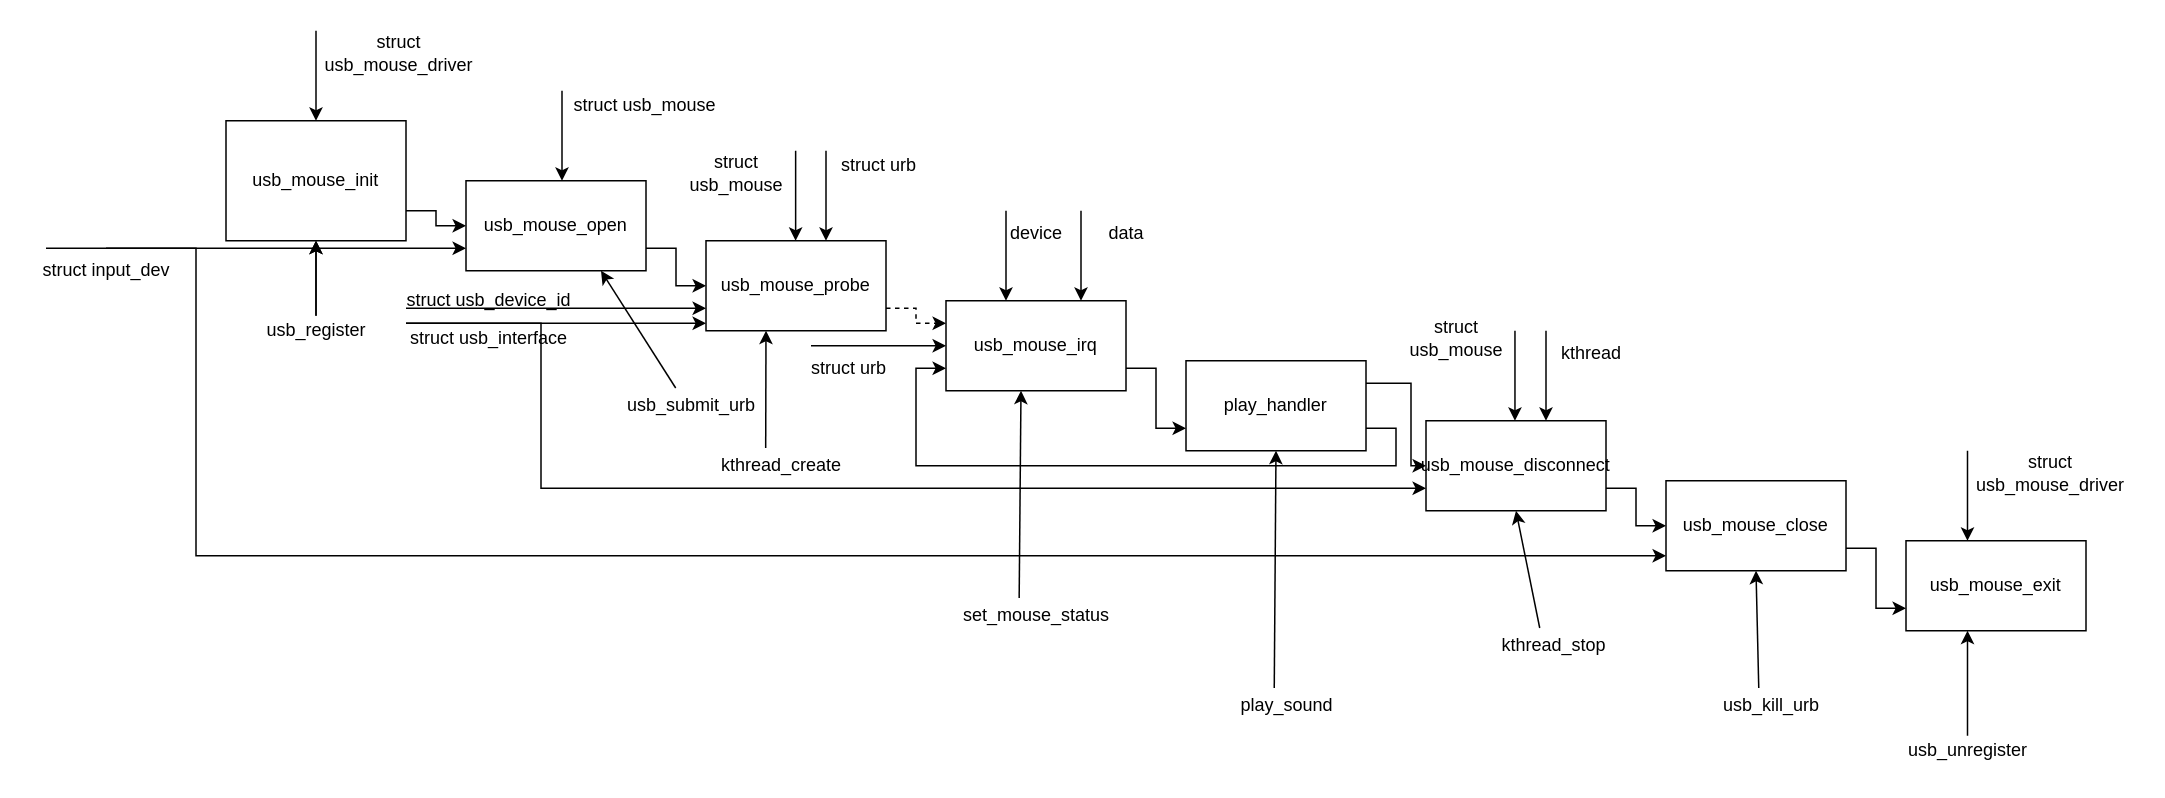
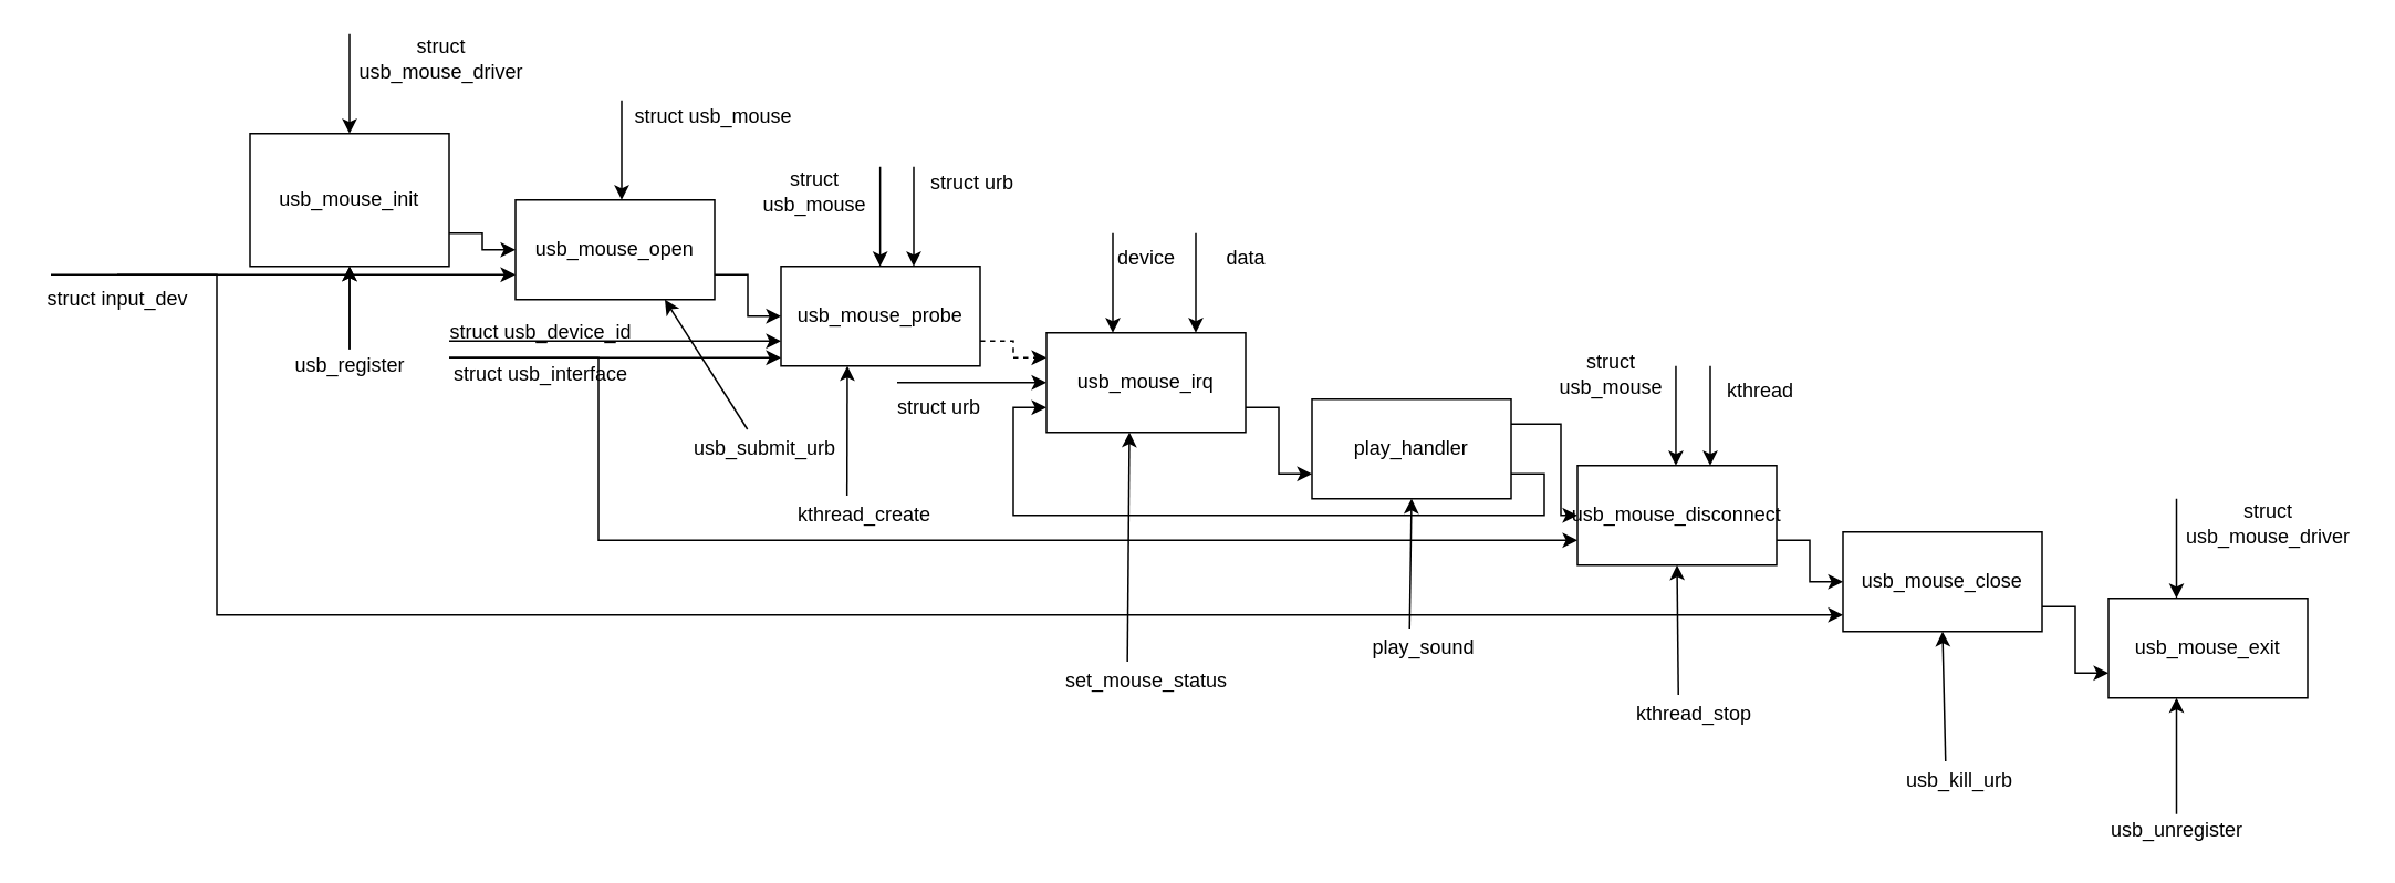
  <mxCell id="0" />
  <mxCell id="1" parent="0" />
  <mxCell id="2" style="edgeStyle=orthogonalEdgeStyle;rounded=0;orthogonalLoop=1;jettySize=auto;html=1;exitX=1;exitY=0.75;exitDx=0;exitDy=0;entryX=0;entryY=0.5;entryDx=0;entryDy=0;" edge="1" parent="1" source="3" target="5"><mxGeometry relative="1" as="geometry" /></mxCell>
  <mxCell id="3" value="usb_mouse_init" style="rounded=0;whiteSpace=wrap;html=1;" vertex="1" parent="1"><mxGeometry x="150" y="80" width="120" height="80" as="geometry" /></mxCell>
  <mxCell id="4" style="edgeStyle=orthogonalEdgeStyle;rounded=0;orthogonalLoop=1;jettySize=auto;html=1;exitX=1;exitY=0.75;exitDx=0;exitDy=0;entryX=0;entryY=0.5;entryDx=0;entryDy=0;" edge="1" parent="1" source="5" target="7"><mxGeometry relative="1" as="geometry" /></mxCell>
  <mxCell id="5" value="usb_mouse_open" style="rounded=0;whiteSpace=wrap;html=1;" vertex="1" parent="1"><mxGeometry x="310" y="120" width="120" height="60" as="geometry" /></mxCell>
  <mxCell id="6" style="edgeStyle=orthogonalEdgeStyle;rounded=0;orthogonalLoop=1;jettySize=auto;html=1;exitX=1;exitY=0.75;exitDx=0;exitDy=0;entryX=0;entryY=0.25;entryDx=0;entryDy=0;dashed=1;" edge="1" parent="1" source="7" target="9"><mxGeometry relative="1" as="geometry" /></mxCell>
  <mxCell id="7" value="usb_mouse_probe" style="rounded=0;whiteSpace=wrap;html=1;" vertex="1" parent="1"><mxGeometry x="470" y="160" width="120" height="60" as="geometry" /></mxCell>
  <mxCell id="8" style="edgeStyle=orthogonalEdgeStyle;rounded=0;orthogonalLoop=1;jettySize=auto;html=1;exitX=1;exitY=0.75;exitDx=0;exitDy=0;entryX=0;entryY=0.75;entryDx=0;entryDy=0;" edge="1" parent="1" source="9" target="11"><mxGeometry relative="1" as="geometry" /></mxCell>
  <mxCell id="9" value="usb_mouse_irq" style="rounded=0;whiteSpace=wrap;html=1;" vertex="1" parent="1"><mxGeometry x="630" y="200" width="120" height="60" as="geometry" /></mxCell>
  <mxCell id="10" style="edgeStyle=orthogonalEdgeStyle;rounded=0;orthogonalLoop=1;jettySize=auto;html=1;exitX=1;exitY=0.25;exitDx=0;exitDy=0;entryX=0;entryY=0.5;entryDx=0;entryDy=0;" edge="1" parent="1" source="11" target="13"><mxGeometry relative="1" as="geometry"><Array as="points"><mxPoint x="940" y="255" /><mxPoint x="940" y="310" /></Array></mxGeometry></mxCell>
  <mxCell id="11" value="play_handler" style="rounded=0;whiteSpace=wrap;html=1;" vertex="1" parent="1"><mxGeometry x="790" y="240" width="120" height="60" as="geometry" /></mxCell>
  <mxCell id="12" style="edgeStyle=orthogonalEdgeStyle;rounded=0;orthogonalLoop=1;jettySize=auto;html=1;exitX=1;exitY=0.75;exitDx=0;exitDy=0;entryX=0;entryY=0.5;entryDx=0;entryDy=0;" edge="1" parent="1" source="13" target="15"><mxGeometry relative="1" as="geometry" /></mxCell>
  <mxCell id="13" value="usb_mouse_disconnect" style="rounded=0;whiteSpace=wrap;html=1;" vertex="1" parent="1"><mxGeometry x="950" y="280" width="120" height="60" as="geometry" /></mxCell>
  <mxCell id="14" style="edgeStyle=orthogonalEdgeStyle;rounded=0;orthogonalLoop=1;jettySize=auto;html=1;exitX=1;exitY=0.75;exitDx=0;exitDy=0;entryX=0;entryY=0.75;entryDx=0;entryDy=0;" edge="1" parent="1" source="15" target="16"><mxGeometry relative="1" as="geometry" /></mxCell>
  <mxCell id="15" value="usb_mouse_close" style="rounded=0;whiteSpace=wrap;html=1;" vertex="1" parent="1"><mxGeometry x="1110" y="320" width="120" height="60" as="geometry" /></mxCell>
  <mxCell id="16" value="usb_mouse_exit" style="rounded=0;whiteSpace=wrap;html=1;" vertex="1" parent="1"><mxGeometry x="1270" y="360" width="120" height="60" as="geometry" /></mxCell>
  <mxCell id="17" value="" style="endArrow=classic;html=1;rounded=0;entryX=0.75;entryY=0;entryDx=0;entryDy=0;" edge="1" parent="1" target="9"><mxGeometry width="50" height="50" relative="1" as="geometry"><mxPoint x="720" y="140" as="sourcePoint" /><mxPoint x="400" y="340" as="targetPoint" /></mxGeometry></mxCell>
  <mxCell id="18" value="data" style="text;html=1;align=center;verticalAlign=middle;resizable=0;points=[];autosize=1;strokeColor=none;fillColor=none;" vertex="1" parent="1"><mxGeometry x="730" y="145" width="40" height="20" as="geometry" /></mxCell>
  <mxCell id="19" value="" style="endArrow=classic;html=1;rounded=0;exitX=1;exitY=0.75;exitDx=0;exitDy=0;entryX=0;entryY=0.75;entryDx=0;entryDy=0;edgeStyle=orthogonalEdgeStyle;" edge="1" parent="1" source="11" target="9"><mxGeometry width="50" height="50" relative="1" as="geometry"><mxPoint x="460" y="380" as="sourcePoint" /><mxPoint x="510" y="330" as="targetPoint" /><Array as="points"><mxPoint x="930" y="285" /><mxPoint x="930" y="310" /><mxPoint x="610" y="310" /><mxPoint x="610" y="245" /></Array></mxGeometry></mxCell>
  <mxCell id="20" value="" style="endArrow=classic;html=1;rounded=0;entryX=0.5;entryY=0;entryDx=0;entryDy=0;" edge="1" parent="1" target="3"><mxGeometry width="50" height="50" relative="1" as="geometry"><mxPoint x="210" y="20" as="sourcePoint" /><mxPoint x="220" y="-30" as="targetPoint" /></mxGeometry></mxCell>
  <mxCell id="21" value="struct &lt;br&gt;usb_mouse_driver" style="text;html=1;align=center;verticalAlign=middle;resizable=0;points=[];autosize=1;strokeColor=none;fillColor=none;" vertex="1" parent="1"><mxGeometry x="210" y="20" width="110" height="30" as="geometry" /></mxCell>
  <mxCell id="22" value="" style="endArrow=classic;html=1;rounded=0;entryX=0;entryY=0.75;entryDx=0;entryDy=0;" edge="1" parent="1" target="5"><mxGeometry width="50" height="50" relative="1" as="geometry"><mxPoint y="165" as="sourcePoint" x="70" /><mxPoint x="374" y="120" as="targetPoint" /></mxGeometry></mxCell>
  <mxCell id="23" value="struct input_dev" style="text;html=1;align=center;verticalAlign=middle;resizable=0;points=[];autosize=1;strokeColor=none;fillColor=none;" vertex="1" parent="1"><mxGeometry x="20" y="170" width="100" height="20" as="geometry" /></mxCell>
  <mxCell id="24" value="" style="endArrow=classic;html=1;rounded=0;entryX=0;entryY=0.75;entryDx=0;entryDy=0;" edge="1" parent="1"><mxGeometry width="50" height="50" relative="1" as="geometry"><mxPoint x="540" y="230" as="sourcePoint" /><mxPoint x="630" y="230" as="targetPoint" /></mxGeometry></mxCell>
  <mxCell id="25" value="struct urb" style="text;html=1;align=center;verticalAlign=middle;resizable=0;points=[];autosize=1;strokeColor=none;fillColor=none;" vertex="1" parent="1"><mxGeometry x="530" y="235" width="70" height="20" as="geometry" /></mxCell>
  <mxCell id="26" value="" style="endArrow=classic;html=1;rounded=0;entryX=0;entryY=0.75;entryDx=0;entryDy=0;edgeStyle=orthogonalEdgeStyle;" edge="1" parent="1"><mxGeometry width="50" height="50" relative="1" as="geometry"><mxPoint x="30" y="165" as="sourcePoint" /><mxPoint x="1110" y="370" as="targetPoint" /><Array as="points"><mxPoint x="130" y="165" /><mxPoint x="130" y="370" /></Array></mxGeometry></mxCell>
  <mxCell id="27" value="" style="endArrow=classic;html=1;rounded=0;entryX=0;entryY=0.75;entryDx=0;entryDy=0;" edge="1" parent="1"><mxGeometry width="50" height="50" relative="1" as="geometry"><mxPoint x="270" y="205" as="sourcePoint" /><mxPoint x="470" y="205" as="targetPoint" /></mxGeometry></mxCell>
  <mxCell id="28" value="struct usb_interface" style="text;html=1;align=center;verticalAlign=middle;resizable=0;points=[];autosize=1;strokeColor=none;fillColor=none;" vertex="1" parent="1"><mxGeometry x="265" y="215" width="120" height="20" as="geometry" /></mxCell>
  <mxCell id="29" value="" style="endArrow=classic;html=1;rounded=0;entryX=0;entryY=0.75;entryDx=0;entryDy=0;" edge="1" parent="1"><mxGeometry width="50" height="50" relative="1" as="geometry"><mxPoint x="270" y="215" as="sourcePoint" /><mxPoint x="470" y="215" as="targetPoint" /></mxGeometry></mxCell>
  <mxCell id="30" value="struct usb_device_id" style="text;html=1;align=center;verticalAlign=middle;resizable=0;points=[];autosize=1;strokeColor=none;fillColor=none;" vertex="1" parent="1"><mxGeometry x="260" y="190" width="130" height="20" as="geometry" /></mxCell>
  <mxCell id="31" value="" style="endArrow=classic;html=1;rounded=0;entryX=0;entryY=0.75;entryDx=0;entryDy=0;edgeStyle=orthogonalEdgeStyle;" edge="1" parent="1" target="13"><mxGeometry width="50" height="50" relative="1" as="geometry"><mxPoint x="270" y="215" as="sourcePoint" /><mxPoint x="570" y="310" as="targetPoint" /><Array as="points"><mxPoint x="360" y="215" /><mxPoint x="360" y="325" /></Array></mxGeometry></mxCell>
  <mxCell id="32" value="" style="endArrow=classic;html=1;rounded=0;entryX=0.5;entryY=0;entryDx=0;entryDy=0;" edge="1" parent="1"><mxGeometry width="50" height="50" relative="1" as="geometry"><mxPoint x="374" y="60" as="sourcePoint" /><mxPoint x="374" y="120" as="targetPoint" /></mxGeometry></mxCell>
  <mxCell id="33" value="struct usb_mouse" style="text;html=1;align=center;verticalAlign=middle;resizable=0;points=[];autosize=1;strokeColor=none;fillColor=none;" vertex="1" parent="1"><mxGeometry x="374" y="60" width="110" height="20" as="geometry" /></mxCell>
  <mxCell id="34" value="" style="endArrow=classic;html=1;rounded=0;entryX=0.5;entryY=0;entryDx=0;entryDy=0;" edge="1" parent="1"><mxGeometry width="50" height="50" relative="1" as="geometry"><mxPoint x="529.76" y="100" as="sourcePoint" /><mxPoint x="529.76" y="160" as="targetPoint" /></mxGeometry></mxCell>
  <mxCell id="35" value="struct &lt;br&gt;usb_mouse" style="text;html=1;align=center;verticalAlign=middle;resizable=0;points=[];autosize=1;strokeColor=none;fillColor=none;" vertex="1" parent="1"><mxGeometry x="450" y="100" width="80" height="30" as="geometry" /></mxCell>
  <mxCell id="36" value="" style="endArrow=classic;html=1;rounded=0;entryX=0.5;entryY=0;entryDx=0;entryDy=0;" edge="1" parent="1"><mxGeometry width="50" height="50" relative="1" as="geometry"><mxPoint x="550" y="100" as="sourcePoint" /><mxPoint x="550" y="160" as="targetPoint" /></mxGeometry></mxCell>
  <mxCell id="37" value="struct urb" style="text;html=1;align=center;verticalAlign=middle;resizable=0;points=[];autosize=1;strokeColor=none;fillColor=none;" vertex="1" parent="1"><mxGeometry x="550" y="100" width="70" height="20" as="geometry" /></mxCell>
  <mxCell id="38" value="" style="endArrow=classic;html=1;rounded=0;entryX=0.5;entryY=0;entryDx=0;entryDy=0;" edge="1" parent="1"><mxGeometry width="50" height="50" relative="1" as="geometry"><mxPoint x="670" y="140" as="sourcePoint" /><mxPoint x="670" y="200" as="targetPoint" /></mxGeometry></mxCell>
  <mxCell id="39" value="device" style="text;html=1;align=center;verticalAlign=middle;resizable=0;points=[];autosize=1;strokeColor=none;fillColor=none;" vertex="1" parent="1"><mxGeometry x="665" y="145" width="50" height="20" as="geometry" /></mxCell>
  <mxCell id="40" value="" style="endArrow=classic;html=1;rounded=0;entryX=0.5;entryY=0;entryDx=0;entryDy=0;" edge="1" parent="1"><mxGeometry width="50" height="50" relative="1" as="geometry"><mxPoint x="1009.31" y="220" as="sourcePoint" /><mxPoint x="1009.31" y="280" as="targetPoint" /></mxGeometry></mxCell>
  <mxCell id="41" value="struct &lt;br&gt;usb_mouse" style="text;html=1;align=center;verticalAlign=middle;resizable=0;points=[];autosize=1;strokeColor=none;fillColor=none;" vertex="1" parent="1"><mxGeometry x="930" y="210" width="80" height="30" as="geometry" /></mxCell>
  <mxCell id="42" value="" style="endArrow=classic;html=1;rounded=0;entryX=0.75;entryY=0;entryDx=0;entryDy=0;" edge="1" parent="1"><mxGeometry width="50" height="50" relative="1" as="geometry"><mxPoint x="1030" y="220" as="sourcePoint" /><mxPoint x="1030" y="280" as="targetPoint" /></mxGeometry></mxCell>
  <mxCell id="43" value="kthread" style="text;html=1;align=center;verticalAlign=middle;resizable=0;points=[];autosize=1;strokeColor=none;fillColor=none;" vertex="1" parent="1"><mxGeometry x="1030" y="225" width="60" height="20" as="geometry" /></mxCell>
  <mxCell id="44" value="" style="endArrow=classic;html=1;rounded=0;entryX=0.5;entryY=0;entryDx=0;entryDy=0;" edge="1" parent="1"><mxGeometry width="50" height="50" relative="1" as="geometry"><mxPoint x="1311" y="300" as="sourcePoint" /><mxPoint x="1311" y="360" as="targetPoint" /></mxGeometry></mxCell>
  <mxCell id="45" value="struct &lt;br&gt;usb_mouse_driver" style="text;html=1;align=center;verticalAlign=middle;resizable=0;points=[];autosize=1;strokeColor=none;fillColor=none;" vertex="1" parent="1"><mxGeometry x="1311" y="300" width="110" height="30" as="geometry" /></mxCell>
  <mxCell id="46" value="" style="endArrow=classic;html=1;rounded=0;entryX=0.5;entryY=1;entryDx=0;entryDy=0;" edge="1" parent="1" target="3"><mxGeometry width="50" height="50" relative="1" as="geometry"><mxPoint x="210" y="210" as="sourcePoint" /><mxPoint x="420" y="170" as="targetPoint" /></mxGeometry></mxCell>
  <mxCell id="47" value="" style="edgeStyle=orthogonalEdgeStyle;rounded=0;orthogonalLoop=1;jettySize=auto;html=1;" edge="1" parent="1" source="48" target="3"><mxGeometry relative="1" as="geometry" /></mxCell>
  <mxCell id="48" value="usb_register" style="text;html=1;align=center;verticalAlign=middle;resizable=0;points=[];autosize=1;strokeColor=none;fillColor=none;" vertex="1" parent="1"><mxGeometry x="170" y="210" width="80" height="20" as="geometry" /></mxCell>
  <mxCell id="49" value="" style="endArrow=classic;html=1;rounded=0;entryX=0.5;entryY=1;entryDx=0;entryDy=0;exitX=0.398;exitY=-0.092;exitDx=0;exitDy=0;exitPerimeter=0;" edge="1" parent="1" source="50"><mxGeometry width="50" height="50" relative="1" as="geometry"><mxPoint x="400" y="250" as="sourcePoint" /><mxPoint x="400" y="180" as="targetPoint" /></mxGeometry></mxCell>
  <mxCell id="50" value="usb_submit_urb" style="text;html=1;align=center;verticalAlign=middle;resizable=0;points=[];autosize=1;strokeColor=none;fillColor=none;" vertex="1" parent="1"><mxGeometry x="410" y="260" width="100" height="20" as="geometry" /></mxCell>
  <mxCell id="51" value="" style="endArrow=classic;html=1;rounded=0;entryX=0.5;entryY=1;entryDx=0;entryDy=0;exitX=0.398;exitY=-0.092;exitDx=0;exitDy=0;exitPerimeter=0;" edge="1" parent="1" source="52"><mxGeometry width="50" height="50" relative="1" as="geometry"><mxPoint x="510" y="290" as="sourcePoint" /><mxPoint x="510" y="220" as="targetPoint" /></mxGeometry></mxCell>
  <mxCell id="52" value="kthread_create" style="text;html=1;align=center;verticalAlign=middle;resizable=0;points=[];autosize=1;strokeColor=none;fillColor=none;" vertex="1" parent="1"><mxGeometry x="470" y="300" width="100" height="20" as="geometry" /></mxCell>
  <mxCell id="53" value="" style="endArrow=classic;html=1;rounded=0;entryX=0.5;entryY=1;entryDx=0;entryDy=0;exitX=0.398;exitY=-0.092;exitDx=0;exitDy=0;exitPerimeter=0;" edge="1" parent="1" source="54"><mxGeometry width="50" height="50" relative="1" as="geometry"><mxPoint x="680" y="330" as="sourcePoint" /><mxPoint x="680" y="260" as="targetPoint" /></mxGeometry></mxCell>
  <mxCell id="54" value="set_mouse_status" style="text;html=1;align=center;verticalAlign=middle;resizable=0;points=[];autosize=1;strokeColor=none;fillColor=none;" vertex="1" parent="1"><mxGeometry x="635" y="400" width="110" height="20" as="geometry" /></mxCell>
  <mxCell id="55" value="" style="endArrow=classic;html=1;rounded=0;entryX=0.5;entryY=1;entryDx=0;entryDy=0;exitX=0.398;exitY=-0.092;exitDx=0;exitDy=0;exitPerimeter=0;" edge="1" parent="1" source="56"><mxGeometry width="50" height="50" relative="1" as="geometry"><mxPoint x="850" y="370" as="sourcePoint" /><mxPoint x="850" y="300" as="targetPoint" /></mxGeometry></mxCell>
- <mxCell id="56" value="play_sound" style="text;html=1;align=center;verticalAlign=middle;resizable=0;points=[];autosize=1;strokeColor=none;fillColor=none;" vertex="1" parent="1"><mxGeometry x="817" y="460" width="80" height="20" as="geometry" /></mxCell>
+ <mxCell id="56" value="play_sound" style="text;html=1;align=center;verticalAlign=middle;resizable=0;points=[];autosize=1;strokeColor=none;fillColor=none;" vertex="1" parent="1"><mxGeometry x="817" y="380" width="80" height="20" as="geometry" /></mxCell>
  <mxCell id="57" value="" style="endArrow=classic;html=1;rounded=0;entryX=0.5;entryY=1;entryDx=0;entryDy=0;exitX=0.398;exitY=-0.092;exitDx=0;exitDy=0;exitPerimeter=0;" edge="1" parent="1" source="58"><mxGeometry width="50" height="50" relative="1" as="geometry"><mxPoint x="1010" y="410" as="sourcePoint" /><mxPoint x="1010" y="340" as="targetPoint" /></mxGeometry></mxCell>
- <mxCell id="58" value="kthread_stop" style="text;html=1;align=center;verticalAlign=middle;resizable=0;points=[];autosize=1;strokeColor=none;fillColor=none;" vertex="1" parent="1"><mxGeometry x="990" y="420" width="90" height="20" as="geometry" /></mxCell>
+ <mxCell id="58" value="kthread_stop" style="text;html=1;align=center;verticalAlign=middle;resizable=0;points=[];autosize=1;strokeColor=none;fillColor=none;" vertex="1" parent="1"><mxGeometry x="975" y="420" width="90" height="20" as="geometry" /></mxCell>
  <mxCell id="59" value="" style="endArrow=classic;html=1;rounded=0;entryX=0.5;entryY=1;entryDx=0;entryDy=0;exitX=0.398;exitY=-0.092;exitDx=0;exitDy=0;exitPerimeter=0;" edge="1" parent="1" source="60"><mxGeometry width="50" height="50" relative="1" as="geometry"><mxPoint x="1170" y="450" as="sourcePoint" /><mxPoint x="1170" y="380" as="targetPoint" /></mxGeometry></mxCell>
  <mxCell id="60" value="usb_kill_urb" style="text;html=1;align=center;verticalAlign=middle;resizable=0;points=[];autosize=1;strokeColor=none;fillColor=none;" vertex="1" parent="1"><mxGeometry x="1140" y="460" width="80" height="20" as="geometry" /></mxCell>
  <mxCell id="61" value="" style="edgeStyle=orthogonalEdgeStyle;rounded=0;orthogonalLoop=1;jettySize=auto;html=1;" edge="1" parent="1" source="62"><mxGeometry relative="1" as="geometry"><mxPoint x="1311" y="420" as="targetPoint" /></mxGeometry></mxCell>
  <mxCell id="62" value="usb_unregister" style="text;html=1;align=center;verticalAlign=middle;resizable=0;points=[];autosize=1;strokeColor=none;fillColor=none;" vertex="1" parent="1"><mxGeometry x="1266" y="490" width="90" height="20" as="geometry" /></mxCell>
